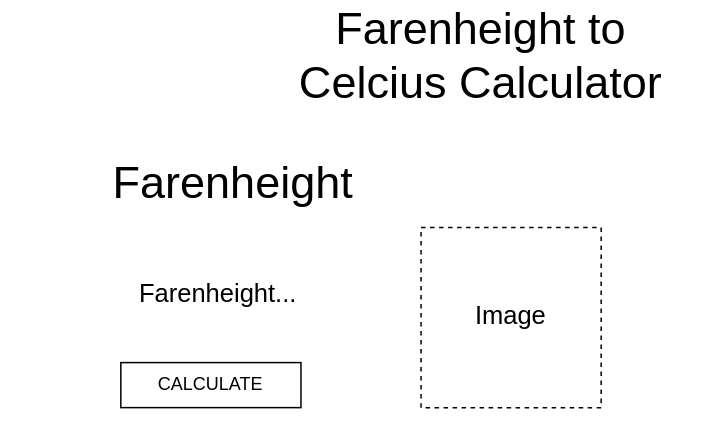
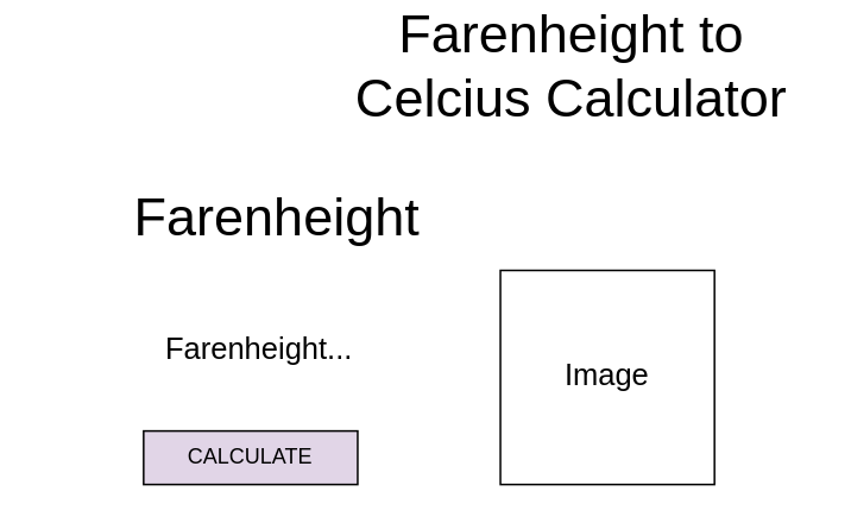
  <mxCell id="0" />
  <mxCell id="1" parent="0" />
  <mxCell id="2" value="&lt;font style=&quot;font-size: 30px;&quot;&gt;Farenheight to Celcius Calculator&lt;/font&gt;" style="text;html=1;strokeColor=none;fillColor=none;align=center;verticalAlign=middle;whiteSpace=wrap;rounded=0;" parent="1" vertex="1"><mxGeometry x="185" y="20" width="270" height="30" as="geometry" /></mxCell>
  <mxCell id="3" value="&lt;font style=&quot;font-size: 30px;&quot;&gt;Farenheight&lt;/font&gt;" style="text;html=1;strokeColor=none;fillColor=none;align=center;verticalAlign=middle;whiteSpace=wrap;rounded=0;" vertex="1" parent="1"><mxGeometry x="20" y="105" width="270" height="30" as="geometry" /></mxCell>
- <mxCell id="4" value="CALCULATE" style="rounded=0;whiteSpace=wrap;html=1;" vertex="1" parent="1"><mxGeometry x="80" y="240" width="120" height="30" as="geometry" /></mxCell>
+ <mxCell id="4" value="CALCULATE" style="rounded=0;whiteSpace=wrap;html=1;fillColor=#e1d5e7;" vertex="1" parent="1"><mxGeometry x="80" y="240" width="120" height="30" as="geometry" /></mxCell>
  <mxCell id="5" value="&lt;font style=&quot;font-size: 17px;&quot;&gt;Farenheight...&lt;/font&gt;" style="text;html=1;strokeColor=none;fillColor=none;align=center;verticalAlign=middle;whiteSpace=wrap;rounded=0;" vertex="1" parent="1"><mxGeometry x="90" y="180" width="110" height="30" as="geometry" /></mxCell>
- <mxCell id="6" value="Image" style="whiteSpace=wrap;html=1;aspect=fixed;fontSize=17;dashed=1;" vertex="1" parent="1"><mxGeometry x="280" y="150" width="120" height="120" as="geometry" /></mxCell>
+ <mxCell id="6" value="Image" style="whiteSpace=wrap;html=1;aspect=fixed;fontSize=17;" vertex="1" parent="1"><mxGeometry x="280" y="150" width="120" height="120" as="geometry" /></mxCell>
